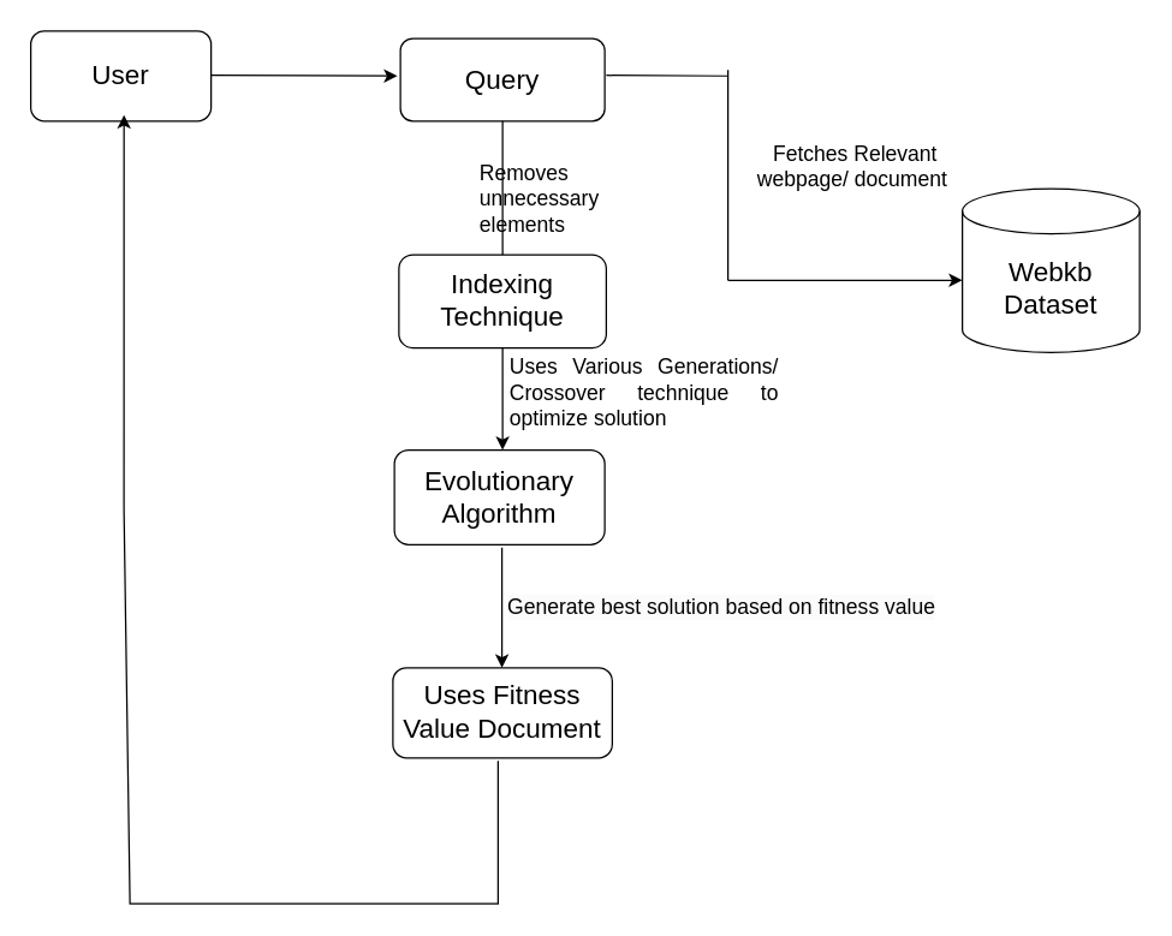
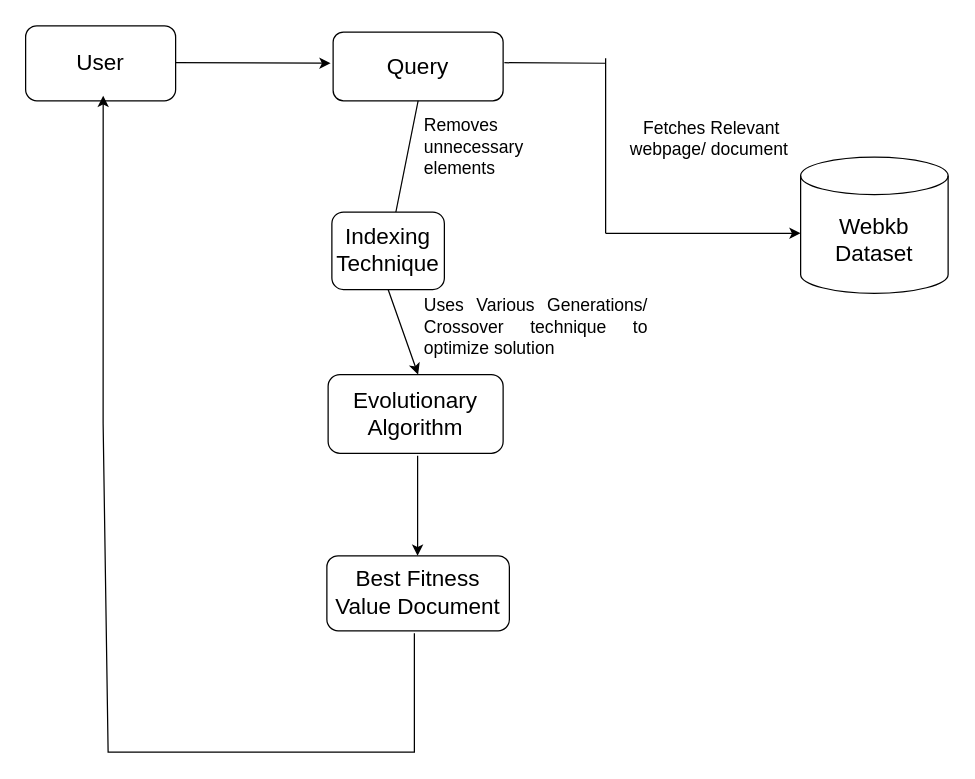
  <mxCell id="0" />
  <mxCell id="1" parent="0" />
  <mxCell id="2" value="&lt;h2 style=&quot;text-align: justify;&quot;&gt;&lt;span style=&quot;font-weight: normal;&quot;&gt;User&lt;/span&gt;&lt;/h2&gt;" style="rounded=1;whiteSpace=wrap;html=1;" vertex="1" parent="1"><mxGeometry x="20" y="20" width="120" height="60" as="geometry" /></mxCell>
  <mxCell id="3" value="&lt;h2 style=&quot;text-align: justify;&quot;&gt;&lt;span style=&quot;font-weight: normal;&quot;&gt;Query&lt;/span&gt;&lt;/h2&gt;" style="rounded=1;whiteSpace=wrap;html=1;" vertex="1" parent="1"><mxGeometry x="266" y="25" width="136" height="55" as="geometry" /></mxCell>
- <mxCell id="4" value="&lt;h2 style=&quot;&quot;&gt;&lt;span style=&quot;font-weight: normal;&quot;&gt;Indexing Technique&lt;/span&gt;&lt;/h2&gt;" style="rounded=1;whiteSpace=wrap;html=1;align=center;" vertex="1" parent="1"><mxGeometry x="265" y="169" width="138" height="62" as="geometry" /></mxCell>
+ <mxCell id="4" value="&lt;h2 style=&quot;&quot;&gt;&lt;span style=&quot;font-weight: normal;&quot;&gt;Indexing Technique&lt;/span&gt;&lt;/h2&gt;" style="rounded=1;whiteSpace=wrap;html=1;align=center;" vertex="1" parent="1"><mxGeometry x="265" y="169" width="90" height="62" as="geometry" /></mxCell>
  <mxCell id="5" value="&lt;h2&gt;&lt;span style=&quot;font-weight: normal;&quot;&gt;Evolutionary Algorithm&lt;/span&gt;&lt;/h2&gt;" style="rounded=1;whiteSpace=wrap;html=1;" vertex="1" parent="1"><mxGeometry x="262" y="299" width="140" height="63" as="geometry" /></mxCell>
  <mxCell id="6" value="&lt;h2 style=&quot;&quot;&gt;&lt;span style=&quot;font-weight: normal;&quot;&gt;Webkb Dataset&lt;/span&gt;&lt;/h2&gt;" style="shape=cylinder3;whiteSpace=wrap;html=1;boundedLbl=1;backgroundOutline=1;size=15;align=center;" vertex="1" parent="1"><mxGeometry x="640" y="125" width="118" height="109" as="geometry" /></mxCell>
- <mxCell id="7" value="&lt;h2&gt;&lt;span style=&quot;font-weight: normal;&quot;&gt;Uses Fitness Value Document&lt;/span&gt;&lt;/h2&gt;" style="rounded=1;whiteSpace=wrap;html=1;" vertex="1" parent="1"><mxGeometry x="261" y="444" width="146" height="60" as="geometry" /></mxCell>
+ <mxCell id="7" value="&lt;h2&gt;&lt;span style=&quot;font-weight: normal;&quot;&gt;Best Fitness Value Document&lt;/span&gt;&lt;/h2&gt;" style="rounded=1;whiteSpace=wrap;html=1;" vertex="1" parent="1"><mxGeometry x="261" y="444" width="146" height="60" as="geometry" /></mxCell>
  <mxCell id="8" value="" style="endArrow=none;html=1;rounded=0;exitX=0.5;exitY=1;exitDx=0;exitDy=0;" edge="1" parent="1" source="3" target="4"><mxGeometry width="50" height="50" relative="1" as="geometry"><mxPoint x="381" y="291" as="sourcePoint" /><mxPoint x="331" y="163" as="targetPoint" /></mxGeometry></mxCell>
  <mxCell id="9" value="" style="endArrow=classic;html=1;rounded=0;exitX=0.5;exitY=1;exitDx=0;exitDy=0;" edge="1" parent="1" source="4"><mxGeometry width="50" height="50" relative="1" as="geometry"><mxPoint x="381" y="291" as="sourcePoint" /><mxPoint x="334" y="299" as="targetPoint" /></mxGeometry></mxCell>
  <mxCell id="10" value="" style="endArrow=classic;html=1;rounded=0;entryX=0.517;entryY=0.933;entryDx=0;entryDy=0;entryPerimeter=0;" edge="1" parent="1" target="2"><mxGeometry width="50" height="50" relative="1" as="geometry"><mxPoint x="331" y="506" as="sourcePoint" /><mxPoint x="86" y="76" as="targetPoint" /><Array as="points"><mxPoint x="331" y="601" /><mxPoint x="86" y="601" /><mxPoint x="82" y="338" /></Array></mxGeometry></mxCell>
  <mxCell id="11" value="&lt;h3 style=&quot;&quot;&gt;&lt;span style=&quot;font-weight: normal;&quot;&gt;Fetches Relevant webpage/ document&amp;nbsp;&lt;/span&gt;&lt;/h3&gt;" style="text;html=1;align=center;verticalAlign=middle;whiteSpace=wrap;rounded=0;" vertex="1" parent="1"><mxGeometry x="498" y="95" width="142" height="30" as="geometry" /></mxCell>
- <mxCell id="12" value="&lt;h3 style=&quot;text-align: justify;&quot;&gt;&lt;span style=&quot;font-weight: normal;&quot;&gt;Removes unnecessary elements&lt;/span&gt;&lt;/h3&gt;" style="text;html=1;align=center;verticalAlign=middle;whiteSpace=wrap;rounded=0;" vertex="1" parent="1"><mxGeometry x="318" y="109" width="121" height="46" as="geometry" /></mxCell>
+ <mxCell id="12" value="&lt;h3 style=&quot;text-align: justify;&quot;&gt;&lt;span style=&quot;font-weight: normal;&quot;&gt;Removes unnecessary elements&lt;/span&gt;&lt;/h3&gt;" style="text;html=1;align=center;verticalAlign=middle;whiteSpace=wrap;rounded=0;" vertex="1" parent="1"><mxGeometry x="338" y="94" width="121" height="46" as="geometry" /></mxCell>
  <mxCell id="13" value="&lt;h3 style=&quot;text-align: justify;&quot;&gt;&lt;span style=&quot;font-weight: normal;&quot;&gt;Uses Various Generations/ Crossover technique to optimize solution&lt;/span&gt;&lt;/h3&gt;" style="text;html=1;align=center;verticalAlign=middle;whiteSpace=wrap;rounded=0;" vertex="1" parent="1"><mxGeometry x="338" y="241" width="181" height="40" as="geometry" /></mxCell>
- <mxCell id="14" value="&lt;div style=&quot;text-align: justify;&quot;&gt;&lt;br&gt;&lt;/div&gt;&lt;h3 style=&quot;text-align: justify; forced-color-adjust: none; color: rgb(0, 0, 0); font-family: Helvetica; font-style: normal; font-variant-ligatures: normal; font-variant-caps: normal; letter-spacing: normal; orphans: 2; text-indent: 0px; text-transform: none; widows: 2; word-spacing: 0px; -webkit-text-stroke-width: 0px; white-space: nowrap; background-color: rgb(251, 251, 251); text-decoration-thickness: initial; text-decoration-style: initial; text-decoration-color: initial;&quot;&gt;&lt;span style=&quot;font-weight: normal;&quot;&gt;&lt;span style=&quot;forced-color-adjust: none;&quot;&gt;Generate best solution based&amp;nbsp;&lt;/span&gt;on fitness value&lt;/span&gt;&lt;/h3&gt;&lt;div style=&quot;text-align: justify;&quot;&gt;&lt;br&gt;&lt;/div&gt;" style="text;html=1;align=center;verticalAlign=middle;whiteSpace=wrap;rounded=0;" vertex="1" parent="1"><mxGeometry x="334" y="379" width="292" height="49" as="geometry" /></mxCell>
  <mxCell id="15" value="" style="endArrow=classic;html=1;rounded=0;" edge="1" parent="1"><mxGeometry width="50" height="50" relative="1" as="geometry"><mxPoint x="140" y="49.5" as="sourcePoint" /><mxPoint x="264" y="50" as="targetPoint" /></mxGeometry></mxCell>
  <mxCell id="16" value="" style="endArrow=classic;html=1;rounded=0;" edge="1" parent="1"><mxGeometry width="50" height="50" relative="1" as="geometry"><mxPoint x="333.58" y="364" as="sourcePoint" /><mxPoint x="333.58" y="444" as="targetPoint" /></mxGeometry></mxCell>
  <mxCell id="17" value="" style="endArrow=classic;html=1;rounded=0;" edge="1" parent="1"><mxGeometry width="50" height="50" relative="1" as="geometry"><mxPoint x="484" y="186" as="sourcePoint" /><mxPoint x="640" y="186" as="targetPoint" /></mxGeometry></mxCell>
  <mxCell id="18" value="" style="endArrow=none;html=1;rounded=0;" edge="1" parent="1"><mxGeometry width="50" height="50" relative="1" as="geometry"><mxPoint x="403" y="49.58" as="sourcePoint" /><mxPoint x="484" y="50" as="targetPoint" /></mxGeometry></mxCell>
  <mxCell id="19" value="" style="endArrow=none;html=1;rounded=0;" edge="1" parent="1"><mxGeometry width="50" height="50" relative="1" as="geometry"><mxPoint x="484" y="186" as="sourcePoint" /><mxPoint x="484" y="46" as="targetPoint" /></mxGeometry></mxCell>
